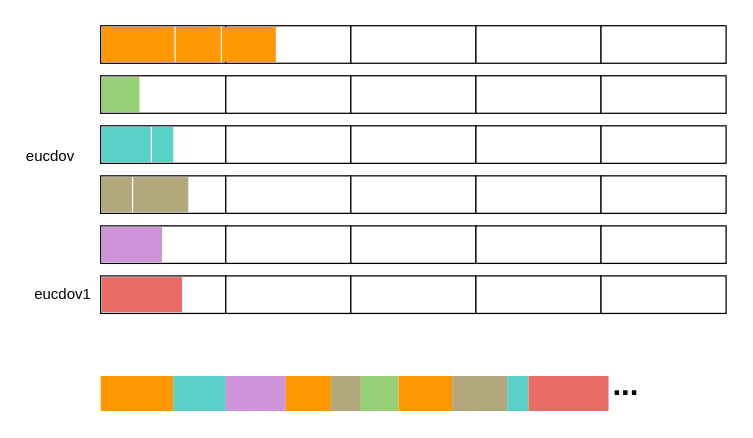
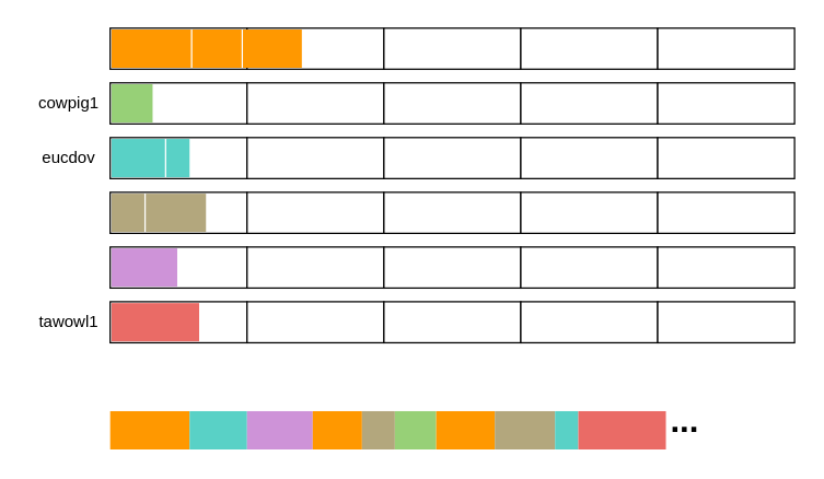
  <mxCell id="0" />
  <mxCell id="1" parent="0" />
  <mxCell id="2" value="" style="rounded=0;whiteSpace=wrap;html=1;" vertex="1" parent="1"><mxGeometry x="80" y="20" width="100" height="30" as="geometry" /></mxCell>
  <mxCell id="3" value="" style="rounded=0;whiteSpace=wrap;html=1;" vertex="1" parent="1"><mxGeometry x="180" y="20" width="100" height="30" as="geometry" /></mxCell>
  <mxCell id="4" value="" style="rounded=0;whiteSpace=wrap;html=1;" vertex="1" parent="1"><mxGeometry x="280" y="20" width="100" height="30" as="geometry" /></mxCell>
  <mxCell id="5" value="" style="rounded=0;whiteSpace=wrap;html=1;" vertex="1" parent="1"><mxGeometry x="380" y="20" width="100" height="30" as="geometry" /></mxCell>
  <mxCell id="6" value="" style="rounded=0;whiteSpace=wrap;html=1;" vertex="1" parent="1"><mxGeometry x="480" y="20" width="100" height="30" as="geometry" /></mxCell>
  <mxCell id="7" value="" style="rounded=0;whiteSpace=wrap;html=1;" vertex="1" parent="1"><mxGeometry x="80" y="60" width="100" height="30" as="geometry" /></mxCell>
+ <mxCell id="8" value="cowpig1" style="text;html=1;strokeColor=none;fillColor=none;align=center;verticalAlign=middle;whiteSpace=wrap;rounded=0;" vertex="1" parent="1"><mxGeometry x="20" y="60" width="60" height="30" as="geometry" /></mxCell>
  <mxCell id="9" value="" style="rounded=0;whiteSpace=wrap;html=1;" vertex="1" parent="1"><mxGeometry x="180" y="60" width="100" height="30" as="geometry" /></mxCell>
  <mxCell id="10" value="" style="rounded=0;whiteSpace=wrap;html=1;" vertex="1" parent="1"><mxGeometry x="280" y="60" width="100" height="30" as="geometry" /></mxCell>
  <mxCell id="11" value="" style="rounded=0;whiteSpace=wrap;html=1;" vertex="1" parent="1"><mxGeometry x="380" y="60" width="100" height="30" as="geometry" /></mxCell>
  <mxCell id="12" value="" style="rounded=0;whiteSpace=wrap;html=1;" vertex="1" parent="1"><mxGeometry x="480" y="60" width="100" height="30" as="geometry" /></mxCell>
  <mxCell id="13" value="" style="rounded=0;whiteSpace=wrap;html=1;" vertex="1" parent="1"><mxGeometry x="80" y="100" width="100" height="30" as="geometry" /></mxCell>
- <mxCell id="14" value="eucdov" style="text;html=1;strokeColor=none;fillColor=none;align=center;verticalAlign=middle;whiteSpace=wrap;rounded=0;" vertex="1" parent="1"><mxGeometry x="10" y="110" width="60" height="30" as="geometry" /></mxCell>
+ <mxCell id="14" value="eucdov" style="text;html=1;strokeColor=none;fillColor=none;align=center;verticalAlign=middle;whiteSpace=wrap;rounded=0;" vertex="1" parent="1"><mxGeometry x="20" y="100" width="60" height="30" as="geometry" /></mxCell>
  <mxCell id="15" value="" style="rounded=0;whiteSpace=wrap;html=1;" vertex="1" parent="1"><mxGeometry x="180" y="100" width="100" height="30" as="geometry" /></mxCell>
  <mxCell id="16" value="" style="rounded=0;whiteSpace=wrap;html=1;" vertex="1" parent="1"><mxGeometry x="280" y="100" width="100" height="30" as="geometry" /></mxCell>
  <mxCell id="17" value="" style="rounded=0;whiteSpace=wrap;html=1;" vertex="1" parent="1"><mxGeometry x="380" y="100" width="100" height="30" as="geometry" /></mxCell>
  <mxCell id="18" value="" style="rounded=0;whiteSpace=wrap;html=1;" vertex="1" parent="1"><mxGeometry x="480" y="100" width="100" height="30" as="geometry" /></mxCell>
  <mxCell id="19" value="" style="rounded=0;whiteSpace=wrap;html=1;" vertex="1" parent="1"><mxGeometry x="80" y="140" width="100" height="30" as="geometry" /></mxCell>
  <mxCell id="20" value="" style="rounded=0;whiteSpace=wrap;html=1;" vertex="1" parent="1"><mxGeometry x="180" y="140" width="100" height="30" as="geometry" /></mxCell>
  <mxCell id="21" value="" style="rounded=0;whiteSpace=wrap;html=1;" vertex="1" parent="1"><mxGeometry x="280" y="140" width="100" height="30" as="geometry" /></mxCell>
  <mxCell id="22" value="" style="rounded=0;whiteSpace=wrap;html=1;" vertex="1" parent="1"><mxGeometry x="380" y="140" width="100" height="30" as="geometry" /></mxCell>
  <mxCell id="23" value="" style="rounded=0;whiteSpace=wrap;html=1;" vertex="1" parent="1"><mxGeometry x="480" y="140" width="100" height="30" as="geometry" /></mxCell>
  <mxCell id="24" value="" style="rounded=0;whiteSpace=wrap;html=1;" vertex="1" parent="1"><mxGeometry x="80" y="180" width="100" height="30" as="geometry" /></mxCell>
  <mxCell id="25" value="" style="rounded=0;whiteSpace=wrap;html=1;" vertex="1" parent="1"><mxGeometry x="180" y="180" width="100" height="30" as="geometry" /></mxCell>
  <mxCell id="26" value="" style="rounded=0;whiteSpace=wrap;html=1;" vertex="1" parent="1"><mxGeometry x="280" y="180" width="100" height="30" as="geometry" /></mxCell>
  <mxCell id="27" value="" style="rounded=0;whiteSpace=wrap;html=1;" vertex="1" parent="1"><mxGeometry x="380" y="180" width="100" height="30" as="geometry" /></mxCell>
  <mxCell id="28" value="" style="rounded=0;whiteSpace=wrap;html=1;" vertex="1" parent="1"><mxGeometry x="480" y="180" width="100" height="30" as="geometry" /></mxCell>
  <mxCell id="29" value="" style="rounded=0;whiteSpace=wrap;html=1;" vertex="1" parent="1"><mxGeometry x="80" y="220" width="100" height="30" as="geometry" /></mxCell>
- <mxCell id="30" value="eucdov1" style="text;html=1;strokeColor=none;fillColor=none;align=center;verticalAlign=middle;whiteSpace=wrap;rounded=0;" vertex="1" parent="1"><mxGeometry x="20" y="220" width="60" height="30" as="geometry" /></mxCell>
+ <mxCell id="30" value="tawowl1" style="text;html=1;strokeColor=none;fillColor=none;align=center;verticalAlign=middle;whiteSpace=wrap;rounded=0;" vertex="1" parent="1"><mxGeometry x="20" y="220" width="60" height="30" as="geometry" /></mxCell>
  <mxCell id="31" value="" style="rounded=0;whiteSpace=wrap;html=1;" vertex="1" parent="1"><mxGeometry x="180" y="220" width="100" height="30" as="geometry" /></mxCell>
  <mxCell id="32" value="" style="rounded=0;whiteSpace=wrap;html=1;" vertex="1" parent="1"><mxGeometry x="280" y="220" width="100" height="30" as="geometry" /></mxCell>
  <mxCell id="33" value="" style="rounded=0;whiteSpace=wrap;html=1;" vertex="1" parent="1"><mxGeometry x="380" y="220" width="100" height="30" as="geometry" /></mxCell>
  <mxCell id="34" value="" style="rounded=0;whiteSpace=wrap;html=1;" vertex="1" parent="1"><mxGeometry x="480" y="220" width="100" height="30" as="geometry" /></mxCell>
  <mxCell id="35" value="" style="rounded=0;whiteSpace=wrap;html=1;strokeColor=none;fillColor=#FF9800;" vertex="1" parent="1"><mxGeometry x="81" y="21" width="58" height="28" as="geometry" /></mxCell>
  <mxCell id="36" value="" style="rounded=0;whiteSpace=wrap;html=1;strokeColor=none;fillColor=#FF9800;" vertex="1" parent="1"><mxGeometry x="80" y="300" width="58" height="28" as="geometry" /></mxCell>
  <mxCell id="37" value="" style="rounded=0;whiteSpace=wrap;html=1;strokeColor=none;fillColor=#59D1C6;" vertex="1" parent="1"><mxGeometry x="81" y="101" width="39" height="28" as="geometry" /></mxCell>
  <mxCell id="38" value="" style="rounded=0;whiteSpace=wrap;html=1;strokeColor=none;fillColor=#59D1C6;" vertex="1" parent="1"><mxGeometry x="138" y="300" width="42" height="28" as="geometry" /></mxCell>
  <mxCell id="39" value="" style="rounded=0;whiteSpace=wrap;html=1;strokeColor=none;fillColor=#CE93D8;" vertex="1" parent="1"><mxGeometry x="81" y="181" width="48" height="28" as="geometry" /></mxCell>
  <mxCell id="40" value="" style="rounded=0;whiteSpace=wrap;html=1;strokeColor=none;fillColor=#CE93D8;" vertex="1" parent="1"><mxGeometry x="180" y="300" width="48" height="28" as="geometry" /></mxCell>
  <mxCell id="41" value="" style="rounded=0;whiteSpace=wrap;html=1;strokeColor=none;fillColor=#FF9800;" vertex="1" parent="1"><mxGeometry x="140" y="21" width="36" height="28" as="geometry" /></mxCell>
  <mxCell id="42" value="" style="rounded=0;whiteSpace=wrap;html=1;strokeColor=none;fillColor=#FF9800;" vertex="1" parent="1"><mxGeometry x="228" y="300" width="36" height="28" as="geometry" /></mxCell>
  <mxCell id="43" value="" style="rounded=0;whiteSpace=wrap;html=1;strokeColor=none;fillColor=#B3A77D;" vertex="1" parent="1"><mxGeometry x="81" y="141" width="24" height="28" as="geometry" /></mxCell>
  <mxCell id="44" value="" style="rounded=0;whiteSpace=wrap;html=1;strokeColor=none;fillColor=#B3A77D;" vertex="1" parent="1"><mxGeometry x="264" y="300" width="24" height="28" as="geometry" /></mxCell>
  <mxCell id="45" value="" style="rounded=0;whiteSpace=wrap;html=1;strokeColor=none;fillColor=#FF9800;" vertex="1" parent="1"><mxGeometry x="177" y="21" width="43" height="28" as="geometry" /></mxCell>
  <mxCell id="46" value="" style="rounded=0;whiteSpace=wrap;html=1;strokeColor=none;fillColor=#FF9800;" vertex="1" parent="1"><mxGeometry x="318" y="300" width="43" height="28" as="geometry" /></mxCell>
  <mxCell id="47" value="" style="rounded=0;whiteSpace=wrap;html=1;strokeColor=none;fillColor=#B3A77D;" vertex="1" parent="1"><mxGeometry x="106" y="141" width="44" height="28" as="geometry" /></mxCell>
  <mxCell id="48" value="" style="rounded=0;whiteSpace=wrap;html=1;strokeColor=none;fillColor=#B3A77D;" vertex="1" parent="1"><mxGeometry x="361" y="300" width="44" height="28" as="geometry" /></mxCell>
  <mxCell id="49" value="" style="rounded=0;whiteSpace=wrap;html=1;strokeColor=none;fillColor=#59D1C6;" vertex="1" parent="1"><mxGeometry x="121" y="101" width="17" height="28" as="geometry" /></mxCell>
  <mxCell id="50" value="" style="rounded=0;whiteSpace=wrap;html=1;strokeColor=none;fillColor=#59D1C6;" vertex="1" parent="1"><mxGeometry x="405" y="300" width="17" height="28" as="geometry" /></mxCell>
  <mxCell id="51" value="" style="rounded=0;whiteSpace=wrap;html=1;strokeColor=none;fillColor=#EA6B66;" vertex="1" parent="1"><mxGeometry x="81" y="221" width="64" height="28" as="geometry" /></mxCell>
  <mxCell id="52" value="" style="rounded=0;whiteSpace=wrap;html=1;strokeColor=none;fillColor=#EA6B66;" vertex="1" parent="1"><mxGeometry x="422" y="300" width="64" height="28" as="geometry" /></mxCell>
  <mxCell id="53" value="" style="rounded=0;whiteSpace=wrap;html=1;strokeColor=none;fillColor=#97D077;" vertex="1" parent="1"><mxGeometry x="81" y="61" width="30" height="28" as="geometry" /></mxCell>
  <mxCell id="54" value="" style="rounded=0;whiteSpace=wrap;html=1;strokeColor=none;fillColor=#97D077;" vertex="1" parent="1"><mxGeometry x="288" y="300" width="30" height="28" as="geometry" /></mxCell>
  <mxCell id="55" value="&lt;font size=&quot;1&quot; style=&quot;&quot;&gt;&lt;b style=&quot;font-size: 25px;&quot;&gt;...&lt;/b&gt;&lt;/font&gt;" style="text;html=1;strokeColor=none;fillColor=none;align=center;verticalAlign=middle;whiteSpace=wrap;rounded=0;" vertex="1" parent="1"><mxGeometry x="470" y="291" width="60" height="30" as="geometry" /></mxCell>
